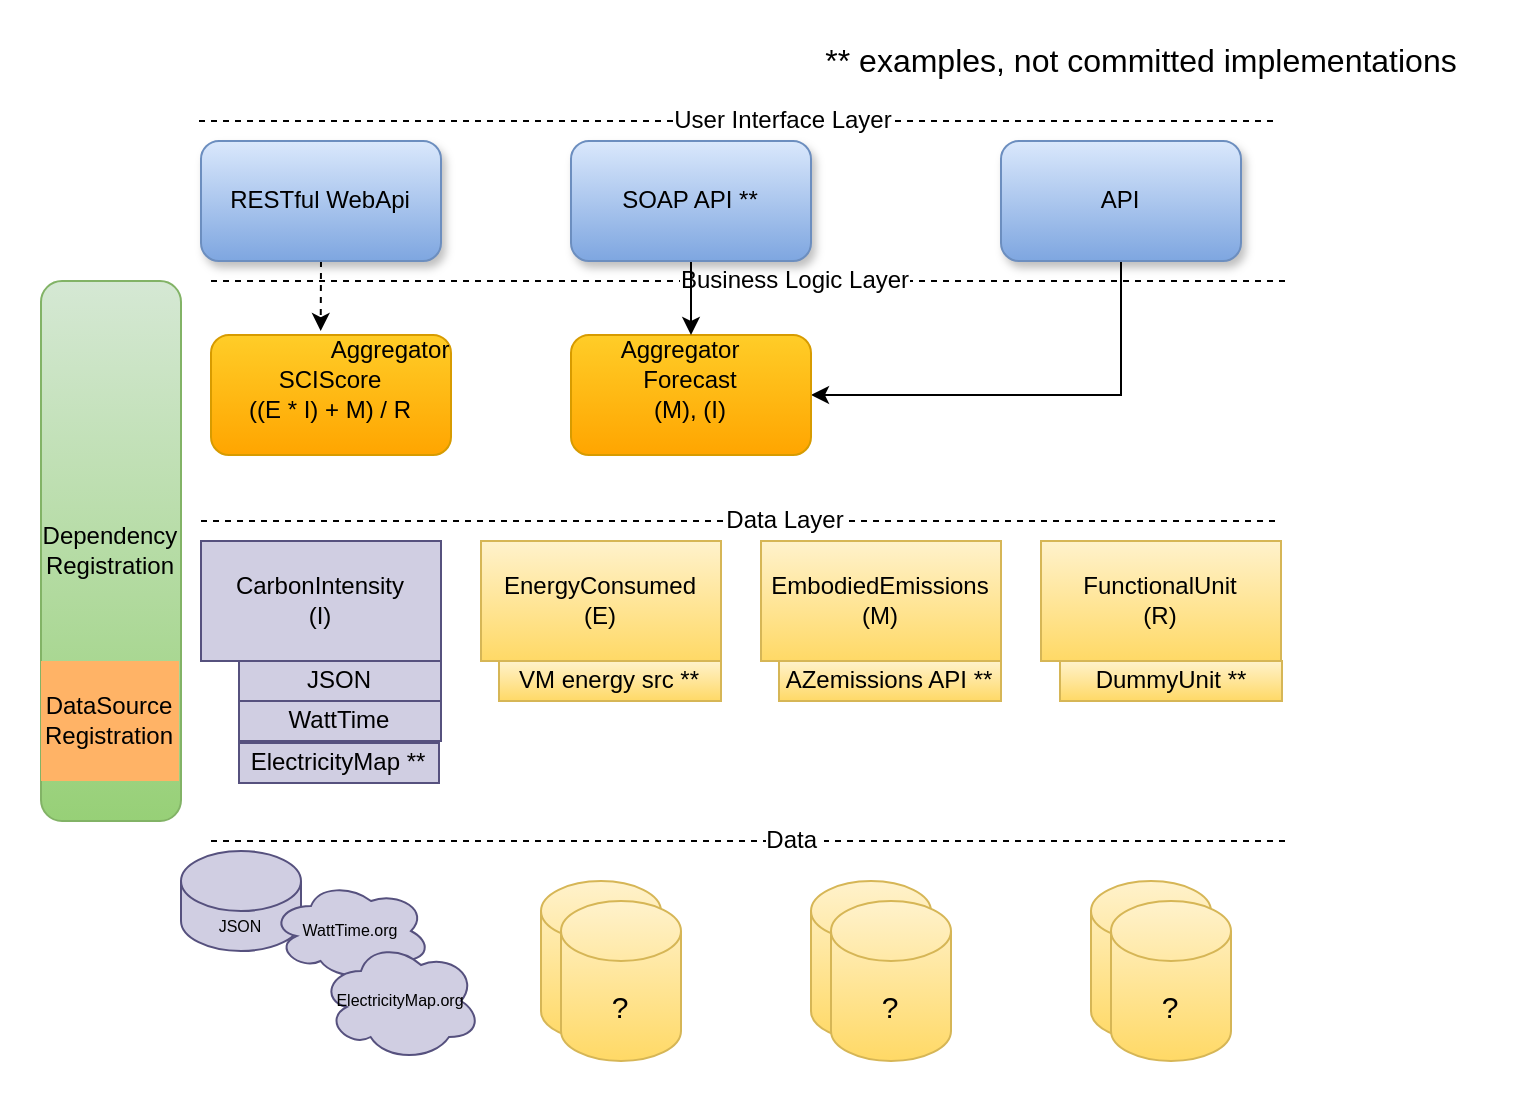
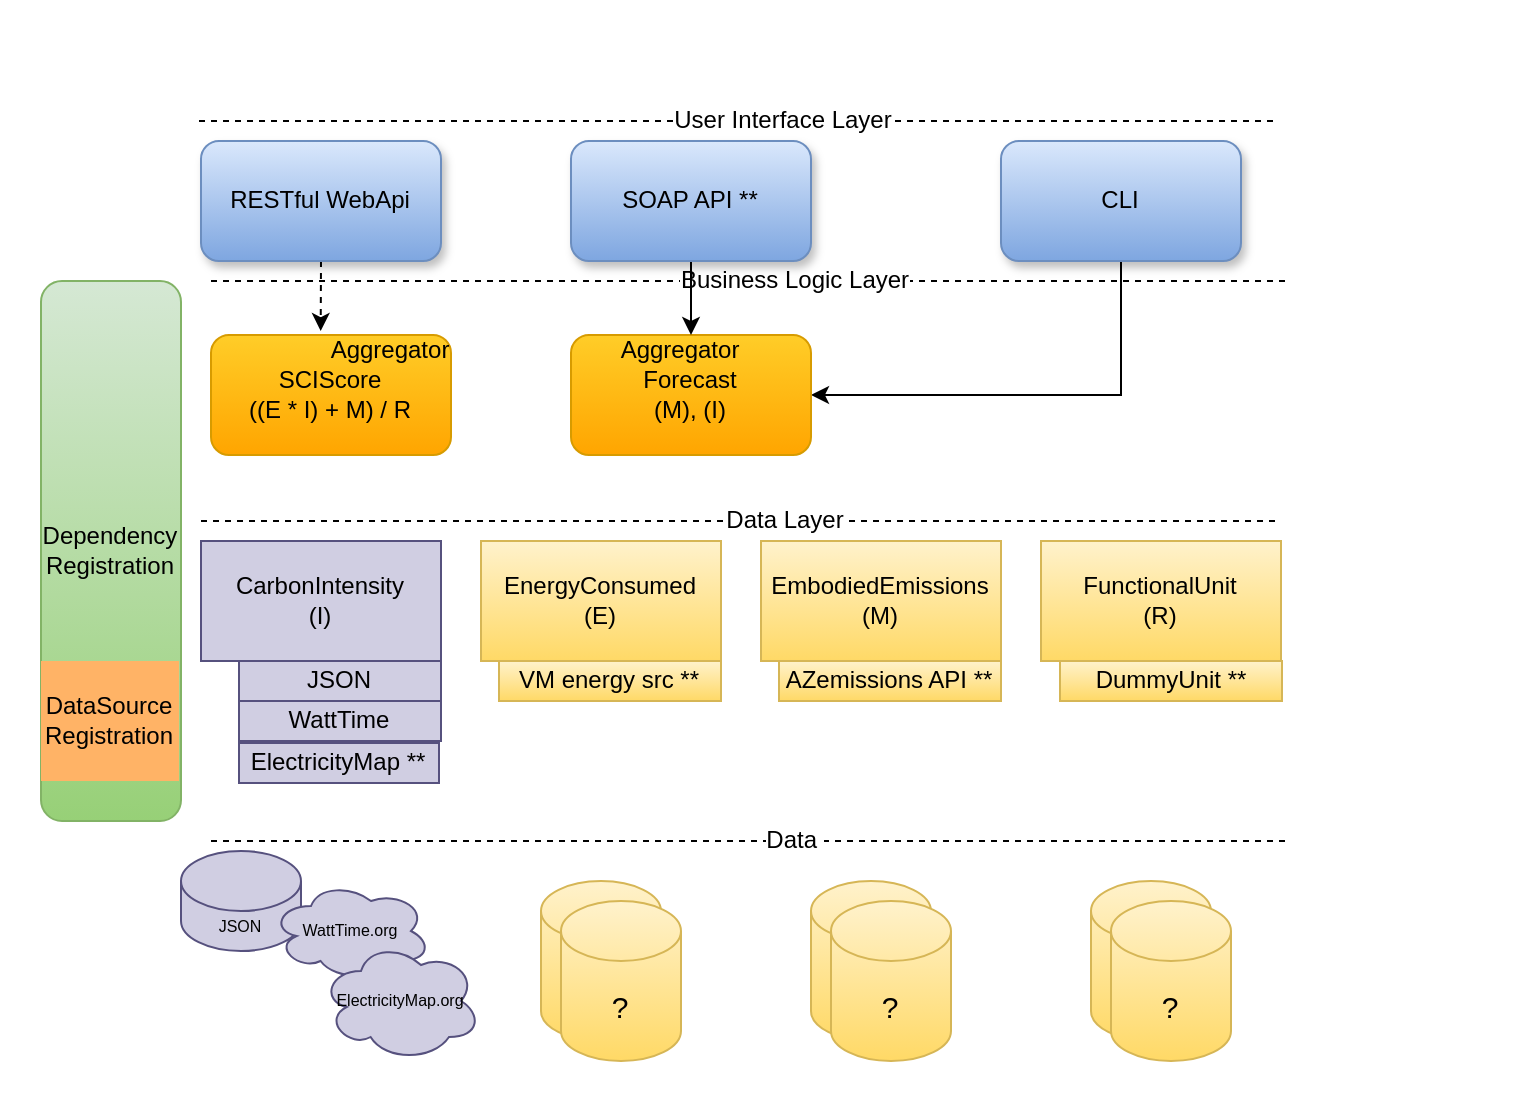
  <mxCell id="0" />
  <mxCell id="1" parent="0" />
  <mxCell id="2" value="Dependency&lt;br&gt;Registration" style="rounded=1;whiteSpace=wrap;html=1;fontFamily=Helvetica;fontSize=12;strokeColor=#82b366;fillColor=#d5e8d4;gradientColor=#97d077;" parent="1" vertex="1"><mxGeometry x="20" y="140" width="70" height="270" as="geometry" /></mxCell>
  <mxCell id="3" value="CarbonIntensity&lt;br&gt;(I)" style="rounded=0;whiteSpace=wrap;html=1;fontFamily=Helvetica;fontSize=12;fillColor=#d0cee2;strokeColor=#56517e;" parent="1" vertex="1"><mxGeometry x="100" y="270" width="120" height="60" as="geometry" /></mxCell>
  <mxCell id="4" value="EnergyConsumed&lt;br&gt;(E)" style="rounded=0;whiteSpace=wrap;html=1;fontFamily=Helvetica;fontSize=12;strokeColor=#d6b656;fillColor=#fff2cc;labelBackgroundColor=none;gradientColor=#ffd966;" parent="1" vertex="1"><mxGeometry x="240" y="270" width="120" height="60" as="geometry" /></mxCell>
  <mxCell id="5" value="EmbodiedEmissions&lt;br&gt;(M)" style="rounded=0;whiteSpace=wrap;html=1;fontFamily=Helvetica;fontSize=12;strokeColor=#d6b656;fillColor=#fff2cc;labelBackgroundColor=none;gradientColor=#ffd966;" parent="1" vertex="1"><mxGeometry x="380" y="270" width="120" height="60" as="geometry" /></mxCell>
  <mxCell id="6" value="FunctionalUnit&lt;br&gt;(R)" style="rounded=0;whiteSpace=wrap;html=1;fontFamily=Helvetica;fontSize=12;strokeColor=#d6b656;fillColor=#fff2cc;labelBackgroundColor=none;gradientColor=#ffd966;" parent="1" vertex="1"><mxGeometry x="520" y="270" width="120" height="60" as="geometry" /></mxCell>
  <mxCell id="7" style="edgeStyle=orthogonalEdgeStyle;rounded=0;orthogonalLoop=1;jettySize=auto;html=1;exitX=0.5;exitY=1;exitDx=0;exitDy=0;entryX=0.457;entryY=-0.033;entryDx=0;entryDy=0;entryPerimeter=0;fontFamily=Helvetica;fontSize=15;fontColor=default;dashed=1;" parent="1" source="8" target="19" edge="1"><mxGeometry relative="1" as="geometry" /></mxCell>
  <mxCell id="8" value="RESTful WebApi" style="rounded=1;whiteSpace=wrap;html=1;fontFamily=Helvetica;fontSize=12;strokeColor=#6c8ebf;fillColor=#dae8fc;shadow=1;gradientColor=#7ea6e0;" parent="1" vertex="1"><mxGeometry x="100" y="70" width="120" height="60" as="geometry" /></mxCell>
  <mxCell id="9" style="edgeStyle=orthogonalEdgeStyle;rounded=0;orthogonalLoop=1;jettySize=auto;html=1;exitX=0.5;exitY=1;exitDx=0;exitDy=0;entryX=1;entryY=0.5;entryDx=0;entryDy=0;" edge="1" parent="1" source="10" target="31"><mxGeometry relative="1" as="geometry" /></mxCell>
- <mxCell id="10" value="API" style="rounded=1;whiteSpace=wrap;html=1;fontFamily=Helvetica;fontSize=12;strokeColor=#6c8ebf;fillColor=#dae8fc;shadow=1;gradientColor=#7ea6e0;" parent="1" vertex="1"><mxGeometry x="500" y="70" width="120" height="60" as="geometry" /></mxCell>
+ <mxCell id="10" value="CLI" style="rounded=1;whiteSpace=wrap;html=1;fontFamily=Helvetica;fontSize=12;strokeColor=#6c8ebf;fillColor=#dae8fc;shadow=1;gradientColor=#7ea6e0;" parent="1" vertex="1"><mxGeometry x="500" y="70" width="120" height="60" as="geometry" /></mxCell>
  <mxCell id="11" value="WattTime" style="rounded=0;whiteSpace=wrap;html=1;fontFamily=Helvetica;fontSize=12;fillColor=#d0cee2;strokeColor=#56517e;" parent="1" vertex="1"><mxGeometry x="119" y="350" width="101" height="20" as="geometry" /></mxCell>
  <mxCell id="12" value="ElectricityMap **" style="rounded=0;whiteSpace=wrap;html=1;fontFamily=Helvetica;fontSize=12;fillColor=#d0cee2;strokeColor=#56517e;" parent="1" vertex="1"><mxGeometry x="119" y="371" width="100" height="20" as="geometry" /></mxCell>
  <mxCell id="13" value="?" style="shape=cylinder3;whiteSpace=wrap;html=1;boundedLbl=1;backgroundOutline=1;size=15;fontFamily=Helvetica;fontSize=8;strokeColor=#d6b656;fillColor=#fff2cc;labelBackgroundColor=none;gradientColor=#ffd966;" parent="1" vertex="1"><mxGeometry x="270" y="440" width="60" height="80" as="geometry" /></mxCell>
  <mxCell id="14" value="&lt;font style=&quot;font-size: 15px&quot;&gt;?&lt;/font&gt;" style="shape=cylinder3;whiteSpace=wrap;html=1;boundedLbl=1;backgroundOutline=1;size=15;fontFamily=Helvetica;fontSize=8;strokeColor=#d6b656;fillColor=#fff2cc;labelBackgroundColor=none;gradientColor=#ffd966;" parent="1" vertex="1"><mxGeometry x="280" y="450" width="60" height="80" as="geometry" /></mxCell>
  <mxCell id="15" value="?" style="shape=cylinder3;whiteSpace=wrap;html=1;boundedLbl=1;backgroundOutline=1;size=15;fontFamily=Helvetica;fontSize=8;strokeColor=#d6b656;fillColor=#fff2cc;labelBackgroundColor=none;gradientColor=#ffd966;" parent="1" vertex="1"><mxGeometry x="405" y="440" width="60" height="80" as="geometry" /></mxCell>
  <mxCell id="16" value="&lt;font style=&quot;font-size: 15px&quot;&gt;?&lt;/font&gt;" style="shape=cylinder3;whiteSpace=wrap;html=1;boundedLbl=1;backgroundOutline=1;size=15;fontFamily=Helvetica;fontSize=8;strokeColor=#d6b656;fillColor=#fff2cc;labelBackgroundColor=none;gradientColor=#ffd966;" parent="1" vertex="1"><mxGeometry x="415" y="450" width="60" height="80" as="geometry" /></mxCell>
  <mxCell id="17" value="?" style="shape=cylinder3;whiteSpace=wrap;html=1;boundedLbl=1;backgroundOutline=1;size=15;fontFamily=Helvetica;fontSize=8;strokeColor=#d6b656;fillColor=#fff2cc;labelBackgroundColor=none;gradientColor=#ffd966;" parent="1" vertex="1"><mxGeometry x="545" y="440" width="60" height="80" as="geometry" /></mxCell>
  <mxCell id="18" value="&lt;font style=&quot;font-size: 15px&quot;&gt;?&lt;/font&gt;" style="shape=cylinder3;whiteSpace=wrap;html=1;boundedLbl=1;backgroundOutline=1;size=15;fontFamily=Helvetica;fontSize=12;strokeColor=#d6b656;fillColor=#fff2cc;labelBackgroundColor=none;gradientColor=#ffd966;" parent="1" vertex="1"><mxGeometry x="555" y="450" width="60" height="80" as="geometry" /></mxCell>
  <mxCell id="19" value="&lt;font style=&quot;font-size: 12px&quot;&gt;SCIScore&lt;br&gt;((E * I) + M) / R&lt;br&gt;&lt;/font&gt;" style="rounded=1;whiteSpace=wrap;html=1;fontFamily=Helvetica;fontSize=8;strokeColor=#d79b00;fillColor=#ffcd28;gradientColor=#ffa500;" parent="1" vertex="1"><mxGeometry x="105" y="167" width="120" height="60" as="geometry" /></mxCell>
  <mxCell id="20" value="Aggregator" style="text;html=1;strokeColor=none;fillColor=none;align=center;verticalAlign=middle;whiteSpace=wrap;rounded=0;fontFamily=Helvetica;fontSize=12;fontColor=default;" parent="1" vertex="1"><mxGeometry x="165" y="160" width="60" height="30" as="geometry" /></mxCell>
  <mxCell id="21" value="JSON" style="rounded=0;whiteSpace=wrap;html=1;fontFamily=Helvetica;fontSize=12;fillColor=#d0cee2;strokeColor=#56517e;" parent="1" vertex="1"><mxGeometry x="119" y="330" width="101" height="20" as="geometry" /></mxCell>
  <mxCell id="22" value="JSON" style="shape=cylinder3;whiteSpace=wrap;html=1;boundedLbl=1;backgroundOutline=1;size=15;fontFamily=Helvetica;fontSize=8;fillColor=#d0cee2;strokeColor=#56517e;" parent="1" vertex="1"><mxGeometry x="90" y="425" width="60" height="50" as="geometry" /></mxCell>
  <mxCell id="23" value="" style="endArrow=none;dashed=1;html=1;rounded=0;fontFamily=Helvetica;fontSize=12;fontColor=default;" parent="1" edge="1"><mxGeometry width="50" height="50" relative="1" as="geometry"><mxPoint x="100" y="260" as="sourcePoint" /><mxPoint x="640" y="260" as="targetPoint" /></mxGeometry></mxCell>
  <mxCell id="24" value="Data Layer" style="edgeLabel;html=1;align=center;verticalAlign=middle;resizable=0;points=[];fontSize=12;fontFamily=Helvetica;fontColor=default;labelBackgroundColor=default;" parent="23" vertex="1" connectable="0"><mxGeometry x="0.078" y="1" relative="1" as="geometry"><mxPoint as="offset" /></mxGeometry></mxCell>
  <mxCell id="25" value="" style="endArrow=none;dashed=1;html=1;rounded=0;fontFamily=Helvetica;fontSize=12;fontColor=default;" parent="1" edge="1"><mxGeometry width="50" height="50" relative="1" as="geometry"><mxPoint x="105" y="140" as="sourcePoint" /><mxPoint x="645" y="140" as="targetPoint" /></mxGeometry></mxCell>
  <mxCell id="26" value="Business Logic Layer" style="edgeLabel;html=1;align=center;verticalAlign=middle;resizable=0;points=[];fontSize=12;fontFamily=Helvetica;fontColor=default;" parent="25" vertex="1" connectable="0"><mxGeometry x="0.078" y="1" relative="1" as="geometry"><mxPoint as="offset" /></mxGeometry></mxCell>
  <mxCell id="27" value="" style="endArrow=none;dashed=1;html=1;rounded=0;fontFamily=Helvetica;fontSize=12;fontColor=default;" parent="1" edge="1"><mxGeometry width="50" height="50" relative="1" as="geometry"><mxPoint x="105" y="420" as="sourcePoint" /><mxPoint x="645" y="420" as="targetPoint" /></mxGeometry></mxCell>
  <mxCell id="28" value="Data&amp;nbsp;" style="edgeLabel;html=1;align=center;verticalAlign=middle;resizable=0;points=[];fontSize=12;fontFamily=Helvetica;fontColor=default;labelBackgroundColor=default;" parent="27" vertex="1" connectable="0"><mxGeometry x="0.078" y="1" relative="1" as="geometry"><mxPoint as="offset" /></mxGeometry></mxCell>
  <mxCell id="29" value="WattTime.org" style="ellipse;shape=cloud;whiteSpace=wrap;html=1;fontFamily=Helvetica;fontSize=8;fillColor=#d0cee2;strokeColor=#56517e;" parent="1" vertex="1"><mxGeometry x="135" y="440" width="80" height="50" as="geometry" /></mxCell>
  <mxCell id="30" value="ElectricityMap.org" style="ellipse;shape=cloud;whiteSpace=wrap;html=1;fontFamily=Helvetica;fontSize=8;fillColor=#d0cee2;strokeColor=#56517e;" parent="1" vertex="1"><mxGeometry x="160" y="470" width="80" height="60" as="geometry" /></mxCell>
  <mxCell id="31" value="&lt;font style=&quot;font-size: 12px&quot;&gt;Forecast&lt;br&gt;(M), (I)&lt;br&gt;&lt;/font&gt;" style="rounded=1;whiteSpace=wrap;html=1;fontFamily=Helvetica;fontSize=8;strokeColor=#d79b00;fillColor=#ffcd28;gradientColor=#ffa500;" parent="1" vertex="1"><mxGeometry x="285" y="167" width="120" height="60" as="geometry" /></mxCell>
  <mxCell id="32" style="edgeStyle=orthogonalEdgeStyle;rounded=0;orthogonalLoop=1;jettySize=auto;html=1;fontFamily=Helvetica;fontSize=15;fontColor=default;" parent="1" source="33" target="31" edge="1"><mxGeometry relative="1" as="geometry" /></mxCell>
  <mxCell id="33" value="SOAP API **" style="rounded=1;whiteSpace=wrap;html=1;fontFamily=Helvetica;fontSize=12;strokeColor=#6c8ebf;fillColor=#dae8fc;shadow=1;gradientColor=#7ea6e0;" parent="1" vertex="1"><mxGeometry x="285" y="70" width="120" height="60" as="geometry" /></mxCell>
  <mxCell id="34" value="Aggregator" style="text;html=1;strokeColor=none;fillColor=none;align=center;verticalAlign=middle;whiteSpace=wrap;rounded=0;fontFamily=Helvetica;fontSize=12;fontColor=default;" parent="1" vertex="1"><mxGeometry x="310" y="160" width="60" height="30" as="geometry" /></mxCell>
  <mxCell id="35" value="DataSource&lt;br&gt;Registration" style="rounded=0;whiteSpace=wrap;html=1;fillColor=#FFB366;strokeColor=none;" parent="1" vertex="1"><mxGeometry x="20" y="330" width="69" height="60" as="geometry" /></mxCell>
  <mxCell id="36" value="" style="endArrow=none;dashed=1;html=1;rounded=0;fontFamily=Helvetica;fontSize=12;fontColor=default;" edge="1" parent="1"><mxGeometry width="50" height="50" relative="1" as="geometry"><mxPoint x="99" y="60" as="sourcePoint" /><mxPoint x="639" y="60" as="targetPoint" /></mxGeometry></mxCell>
  <mxCell id="37" value="User Interface Layer" style="edgeLabel;html=1;align=center;verticalAlign=middle;resizable=0;points=[];fontSize=12;fontFamily=Helvetica;fontColor=default;" vertex="1" connectable="0" parent="36"><mxGeometry x="0.078" y="1" relative="1" as="geometry"><mxPoint as="offset" /></mxGeometry></mxCell>
  <mxCell id="38" value="AZemissions API **" style="rounded=0;whiteSpace=wrap;html=1;fontFamily=Helvetica;fontSize=12;strokeColor=#d6b656;fillColor=#fff2cc;labelBackgroundColor=none;gradientColor=#ffd966;" vertex="1" parent="1"><mxGeometry x="389" y="330" width="111" height="20" as="geometry" /></mxCell>
  <mxCell id="39" value="VM energy src **" style="rounded=0;whiteSpace=wrap;html=1;fontFamily=Helvetica;fontSize=12;strokeColor=#d6b656;fillColor=#fff2cc;labelBackgroundColor=none;gradientColor=#ffd966;" vertex="1" parent="1"><mxGeometry x="249" y="330" width="111" height="20" as="geometry" /></mxCell>
  <mxCell id="40" value="DummyUnit **" style="rounded=0;whiteSpace=wrap;html=1;fontFamily=Helvetica;fontSize=12;strokeColor=#d6b656;fillColor=#fff2cc;labelBackgroundColor=none;gradientColor=#ffd966;" vertex="1" parent="1"><mxGeometry x="529.5" y="330" width="111" height="20" as="geometry" /></mxCell>
- <mxCell id="41" value="** examples, not committed implementations" style="text;html=1;align=center;verticalAlign=middle;resizable=0;points=[];autosize=1;strokeColor=none;fillColor=none;fontSize=16;" vertex="1" parent="1"><mxGeometry x="405" width="330" height="20" as="geometry" y="20" /></mxCell>
